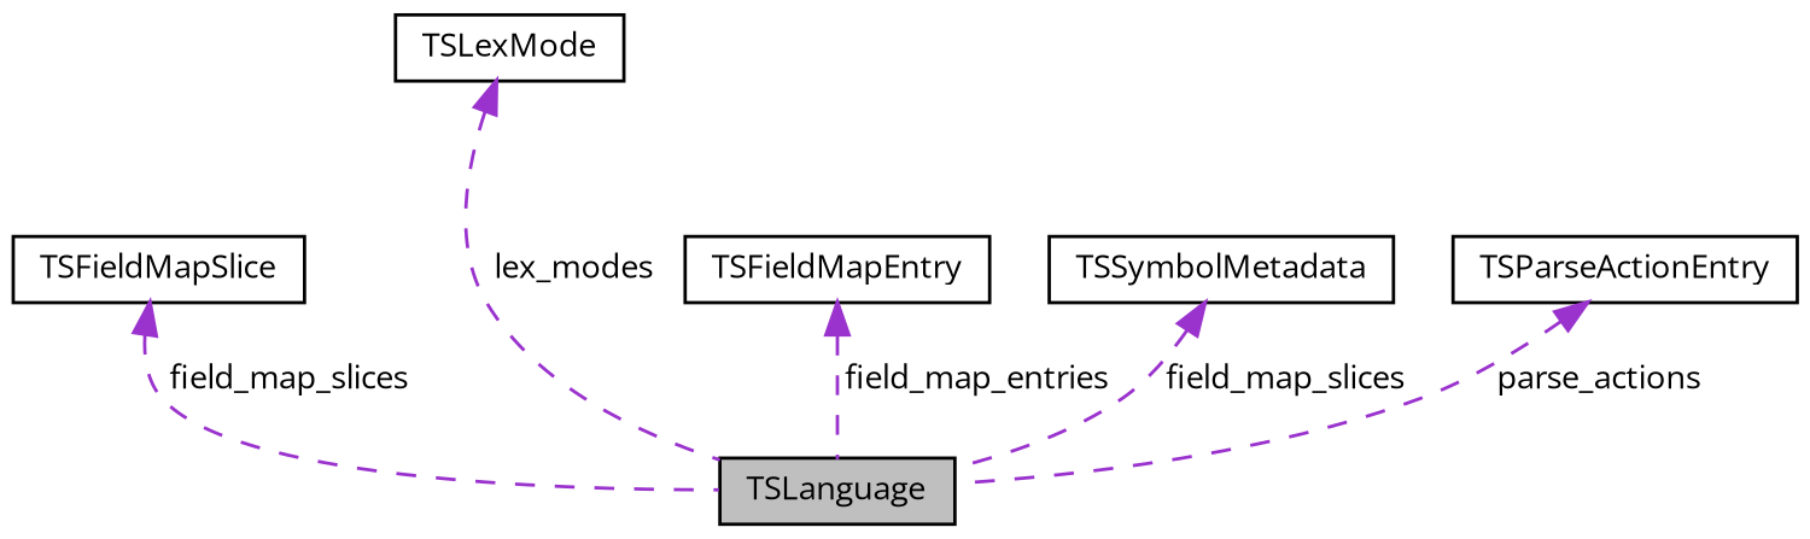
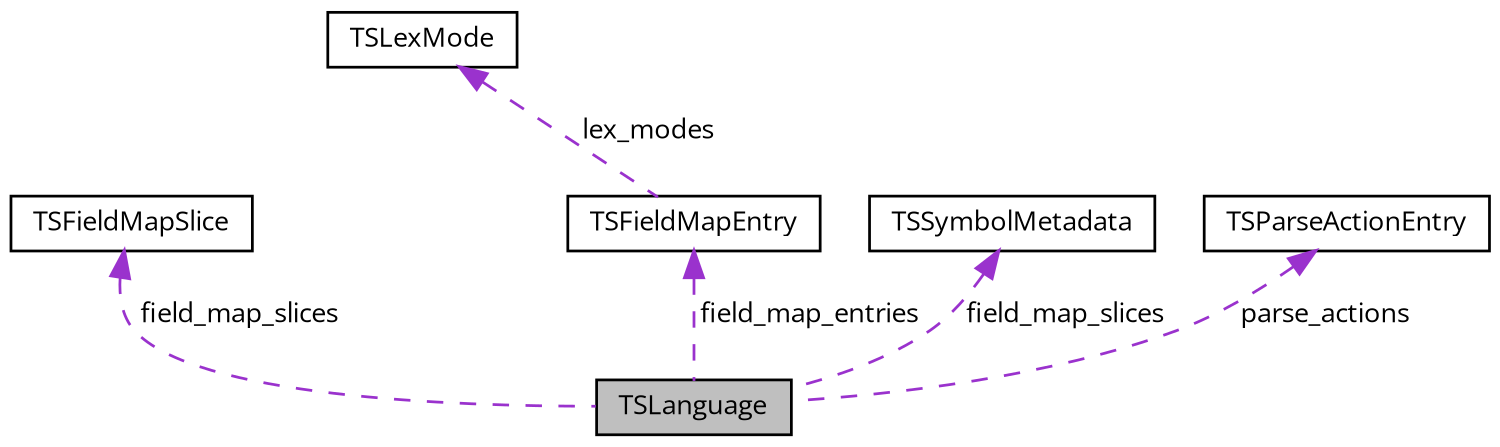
  digraph {
    fontname="Open Sans"
    node [color=black fillcolor=white fontname="Open Sans" fontsize=10 shape=record style=filled]
    edge [color=darkorchid3 dir=back fontname="Open Sans" fontsize=10 labelfontname=Helvetica labelfontsize=10 style=dashed]
    n1 [fillcolor=grey75 fontcolor=black height=0.2 label=TSLanguage width=0.4]
    n2 [height=0.2 label=TSFieldMapSlice width=0.4]
    n3 [height=0.2 label=TSFieldMapEntry width=0.4]
    n4 [height=0.2 label=TSSymbolMetadata width=0.4]
    n5 [height=0.2 label=TSParseActionEntry width=0.4]
    n6 [height=0.2 label=TSLexMode width=0.4]
    n2 -> n1 [label=" field_map_slices"]
    n3 -> n1 [label=" field_map_entries"]
    n4 -> n1 [label=" field_map_slices"]
    n5 -> n1 [label=" parse_actions"]
-   n6 -> n1 [label=" lex_modes"]
+   n6 -> n3 [label=" lex_modes"]
  }
